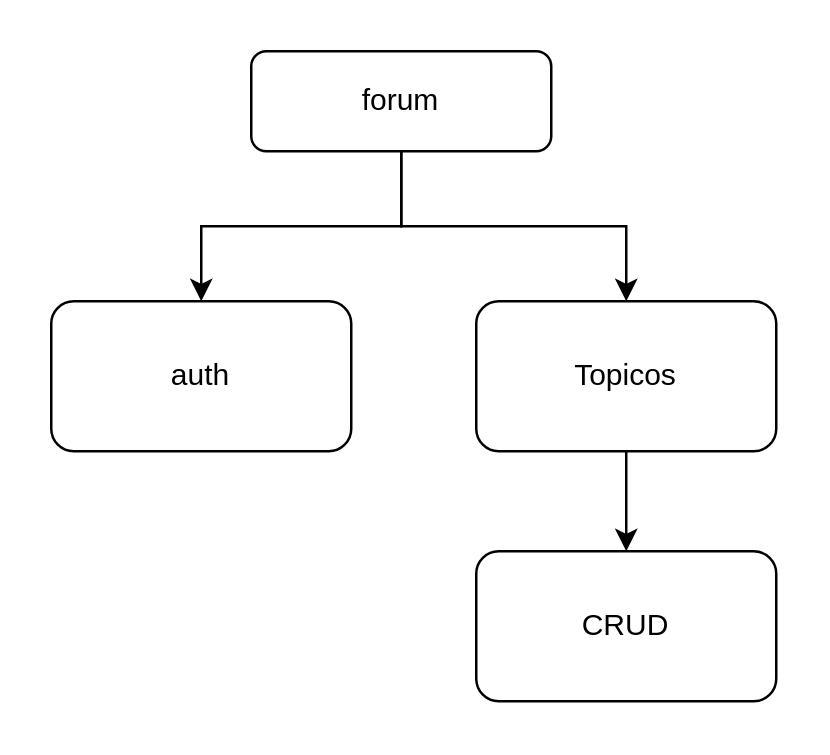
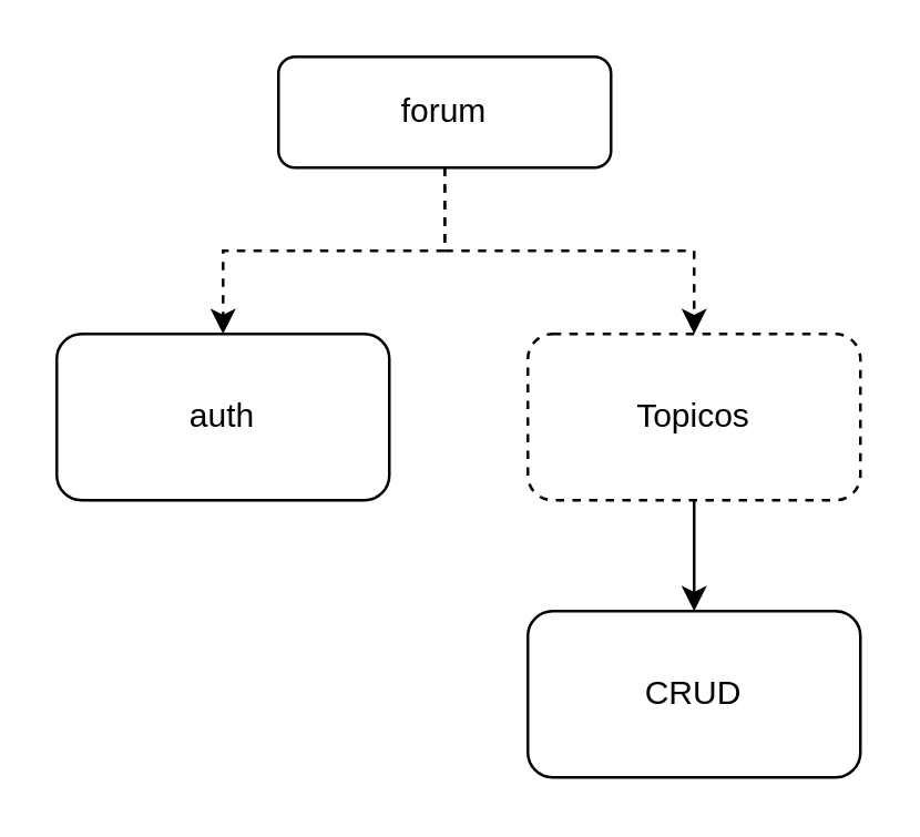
  <mxCell id="0" />
  <mxCell id="1" parent="0" />
- <mxCell id="2" value="" style="edgeStyle=orthogonalEdgeStyle;rounded=0;orthogonalLoop=1;jettySize=auto;html=1;" edge="1" parent="1" source="4" target="6"><mxGeometry relative="1" as="geometry" /></mxCell>
- <mxCell id="3" value="" style="edgeStyle=orthogonalEdgeStyle;rounded=0;orthogonalLoop=1;jettySize=auto;html=1;" edge="1" parent="1" source="4" target="7"><mxGeometry relative="1" as="geometry" /></mxCell>
+ <mxCell id="2" value="" style="edgeStyle=orthogonalEdgeStyle;rounded=0;orthogonalLoop=1;jettySize=auto;html=1;dashed=1;" edge="1" parent="1" source="4" target="6"><mxGeometry relative="1" as="geometry" /></mxCell>
+ <mxCell id="3" value="" style="edgeStyle=orthogonalEdgeStyle;rounded=0;orthogonalLoop=1;jettySize=auto;html=1;dashed=1;" edge="1" parent="1" source="4" target="7"><mxGeometry relative="1" as="geometry" /></mxCell>
  <mxCell id="4" value="forum" style="rounded=1;whiteSpace=wrap;html=1;fontSize=12;glass=0;strokeWidth=1;shadow=0;" parent="1" vertex="1"><mxGeometry x="100" y="20" width="120" height="40" as="geometry" /></mxCell>
  <mxCell id="5" value="" style="edgeStyle=orthogonalEdgeStyle;rounded=0;orthogonalLoop=1;jettySize=auto;html=1;" edge="1" parent="1" source="6" target="8"><mxGeometry relative="1" as="geometry" /></mxCell>
- <mxCell id="6" value="Topicos" style="whiteSpace=wrap;html=1;rounded=1;glass=0;strokeWidth=1;shadow=0;" vertex="1" parent="1"><mxGeometry x="190" y="120" width="120" height="60" as="geometry" /></mxCell>
+ <mxCell id="6" value="Topicos" style="whiteSpace=wrap;html=1;rounded=1;glass=0;strokeWidth=1;shadow=0;dashed=1;" vertex="1" parent="1"><mxGeometry x="190" y="120" width="120" height="60" as="geometry" /></mxCell>
  <mxCell id="7" value="auth" style="whiteSpace=wrap;html=1;rounded=1;glass=0;strokeWidth=1;shadow=0;" vertex="1" parent="1"><mxGeometry x="20" y="120" width="120" height="60" as="geometry" /></mxCell>
  <mxCell id="8" value="CRUD" style="whiteSpace=wrap;html=1;rounded=1;glass=0;strokeWidth=1;shadow=0;" vertex="1" parent="1"><mxGeometry x="190" y="220" width="120" height="60" as="geometry" /></mxCell>
